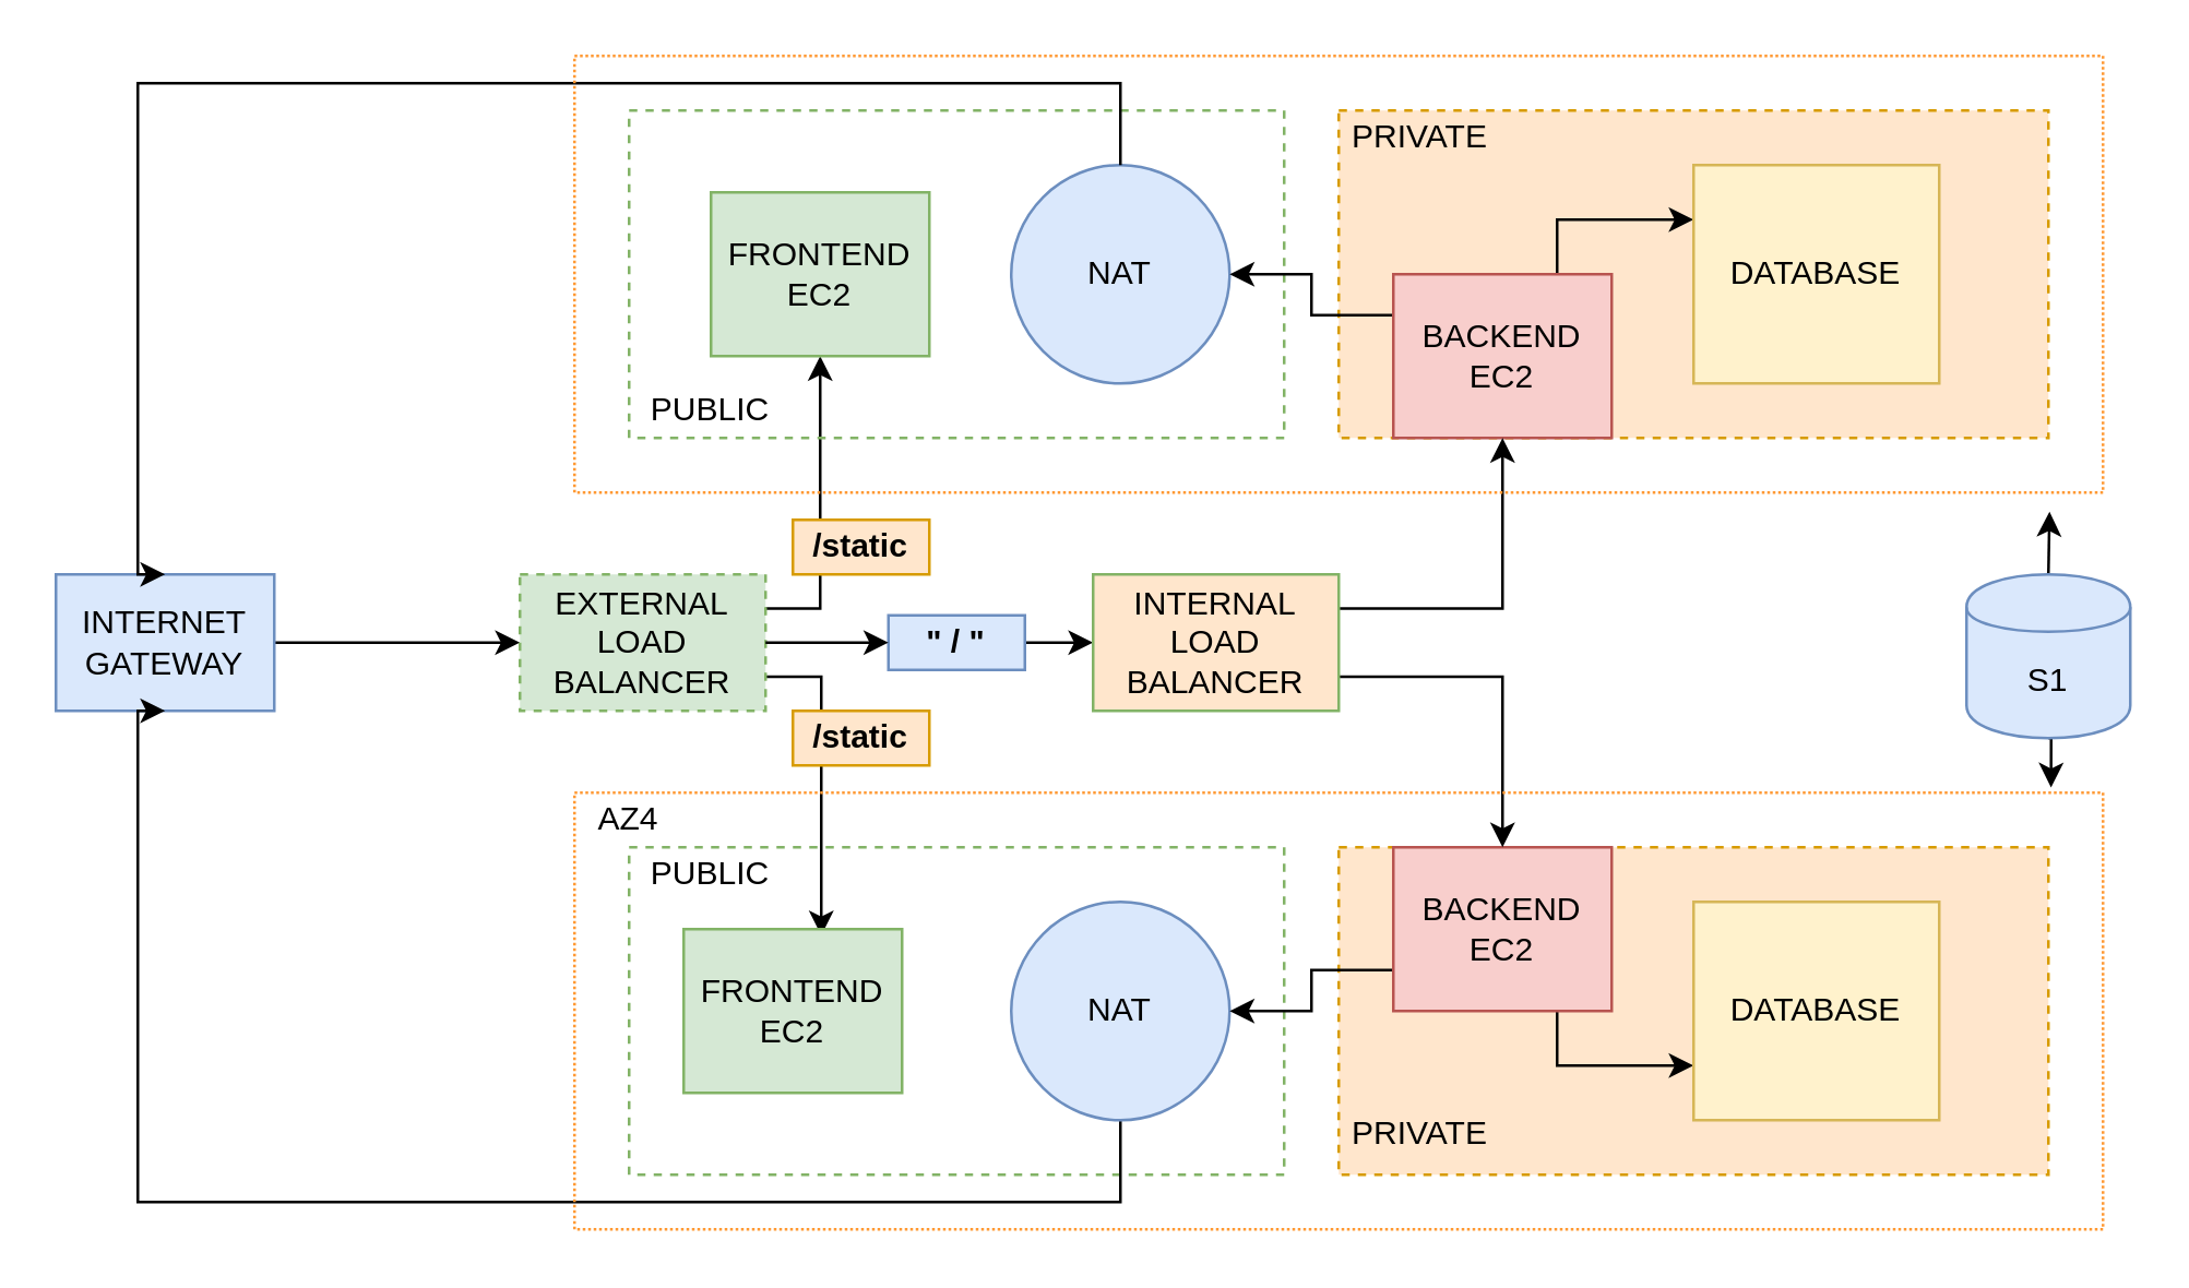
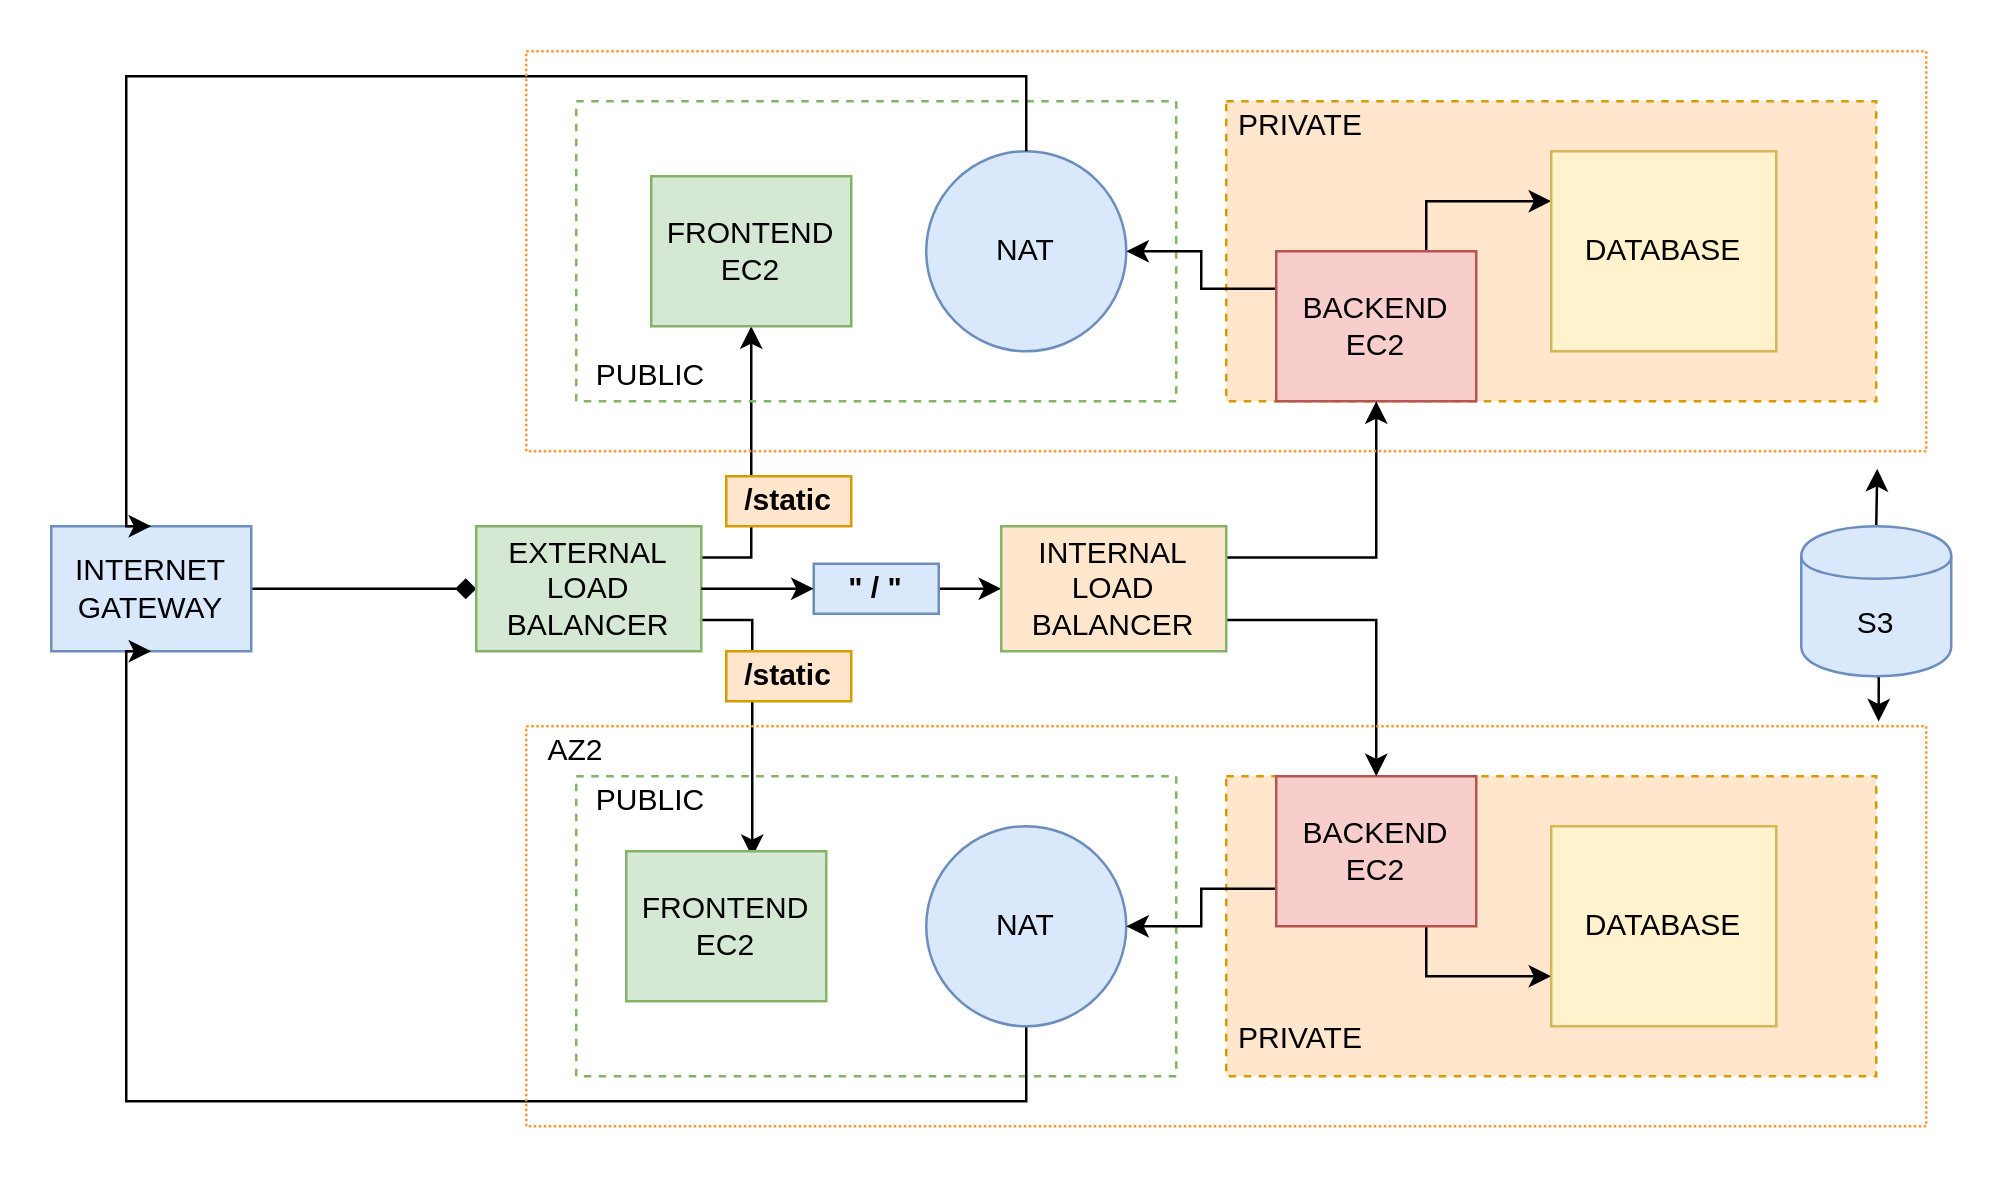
  <mxCell id="0" />
  <mxCell id="1" parent="0" />
- <mxCell id="2" style="edgeStyle=orthogonalEdgeStyle;rounded=0;orthogonalLoop=1;jettySize=auto;html=1;exitX=1;exitY=0.5;exitDx=0;exitDy=0;entryX=0;entryY=0.5;entryDx=0;entryDy=0;" edge="1" parent="1" source="3" target="7"><mxGeometry relative="1" as="geometry" /></mxCell>
+ <mxCell id="2" style="edgeStyle=orthogonalEdgeStyle;rounded=0;orthogonalLoop=1;jettySize=auto;html=1;exitX=1;exitY=0.5;exitDx=0;exitDy=0;entryX=0;entryY=0.5;entryDx=0;entryDy=0;endArrow=diamond;" edge="1" parent="1" source="3" target="7"><mxGeometry relative="1" as="geometry" /></mxCell>
  <mxCell id="3" value="INTERNET GATEWAY" style="rounded=0;whiteSpace=wrap;html=1;fillColor=#dae8fc;strokeColor=#6c8ebf;" vertex="1" parent="1"><mxGeometry x="20" y="210" width="80" height="50" as="geometry" /></mxCell>
  <mxCell id="4" style="edgeStyle=orthogonalEdgeStyle;rounded=0;orthogonalLoop=1;jettySize=auto;html=1;exitX=1;exitY=0.25;exitDx=0;exitDy=0;entryX=0.5;entryY=1;entryDx=0;entryDy=0;" edge="1" parent="1" source="7" target="11"><mxGeometry relative="1" as="geometry" /></mxCell>
  <mxCell id="5" style="edgeStyle=orthogonalEdgeStyle;rounded=0;orthogonalLoop=1;jettySize=auto;html=1;exitX=1;exitY=0.75;exitDx=0;exitDy=0;entryX=0.63;entryY=0.039;entryDx=0;entryDy=0;entryPerimeter=0;" edge="1" parent="1" source="7" target="12"><mxGeometry relative="1" as="geometry" /></mxCell>
  <mxCell id="6" style="edgeStyle=orthogonalEdgeStyle;rounded=0;orthogonalLoop=1;jettySize=auto;html=1;exitX=1;exitY=0.5;exitDx=0;exitDy=0;entryX=0;entryY=0.5;entryDx=0;entryDy=0;" edge="1" parent="1" source="39" target="31"><mxGeometry relative="1" as="geometry" /></mxCell>
- <mxCell id="7" value="EXTERNAL LOAD BALANCER" style="rounded=0;whiteSpace=wrap;html=1;fillColor=#d5e8d4;strokeColor=#82b366;dashed=1;" vertex="1" parent="1"><mxGeometry x="190" y="210" width="90" height="50" as="geometry" /></mxCell>
+ <mxCell id="7" value="EXTERNAL LOAD BALANCER" style="rounded=0;whiteSpace=wrap;html=1;fillColor=#d5e8d4;strokeColor=#82b366;" vertex="1" parent="1"><mxGeometry x="190" y="210" width="90" height="50" as="geometry" /></mxCell>
  <mxCell id="8" value="" style="rounded=0;whiteSpace=wrap;html=1;dashed=1;fillColor=none;strokeColor=#82b366;" vertex="1" parent="1"><mxGeometry x="230" y="40" width="240" height="120" as="geometry" /></mxCell>
  <mxCell id="9" value="" style="rounded=0;whiteSpace=wrap;html=1;dashed=1;fillColor=none;strokeColor=#82b366;" vertex="1" parent="1"><mxGeometry x="230" y="310" width="240" height="120" as="geometry" /></mxCell>
  <mxCell id="10" value="" style="rounded=0;whiteSpace=wrap;html=1;dashed=1;fillColor=#ffe6cc;strokeColor=#d79b00;" vertex="1" parent="1"><mxGeometry x="490" y="40" width="260" height="120" as="geometry" /></mxCell>
  <mxCell id="11" value="FRONTEND EC2" style="rounded=0;whiteSpace=wrap;html=1;fillColor=#d5e8d4;strokeColor=#82b366;" vertex="1" parent="1"><mxGeometry x="260" y="70" width="80" height="60" as="geometry" /></mxCell>
  <mxCell id="12" value="FRONTEND EC2" style="rounded=0;whiteSpace=wrap;html=1;fillColor=#d5e8d4;strokeColor=#82b366;" vertex="1" parent="1"><mxGeometry x="250" y="340" width="80" height="60" as="geometry" /></mxCell>
  <mxCell id="13" value="NAT" style="ellipse;whiteSpace=wrap;html=1;aspect=fixed;fillColor=#dae8fc;strokeColor=#6c8ebf;" vertex="1" parent="1"><mxGeometry x="370" y="60" width="80" height="80" as="geometry" /></mxCell>
  <mxCell id="14" style="edgeStyle=orthogonalEdgeStyle;rounded=0;orthogonalLoop=1;jettySize=auto;html=1;exitX=0.5;exitY=1;exitDx=0;exitDy=0;entryX=0.5;entryY=1;entryDx=0;entryDy=0;" edge="1" parent="1" source="15" target="3"><mxGeometry relative="1" as="geometry"><Array as="points"><mxPoint x="410" y="440" /><mxPoint x="50" y="440" /></Array></mxGeometry></mxCell>
  <mxCell id="15" value="NAT" style="ellipse;whiteSpace=wrap;html=1;aspect=fixed;fillColor=#dae8fc;strokeColor=#6c8ebf;" vertex="1" parent="1"><mxGeometry x="370" y="330" width="80" height="80" as="geometry" /></mxCell>
  <mxCell id="16" value="PUBLIC" style="text;html=1;strokeColor=none;fillColor=none;align=center;verticalAlign=middle;whiteSpace=wrap;rounded=0;" vertex="1" parent="1"><mxGeometry x="240" y="140" width="40" height="20" as="geometry" /></mxCell>
  <mxCell id="17" value="PUBLIC" style="text;html=1;strokeColor=none;fillColor=none;align=center;verticalAlign=middle;whiteSpace=wrap;rounded=0;" vertex="1" parent="1"><mxGeometry x="240" y="310" width="40" height="20" as="geometry" /></mxCell>
  <mxCell id="18" value="" style="rounded=0;whiteSpace=wrap;html=1;dashed=1;fillColor=#ffe6cc;strokeColor=#d79b00;" vertex="1" parent="1"><mxGeometry x="490" y="310" width="260" height="120" as="geometry" /></mxCell>
  <mxCell id="19" style="edgeStyle=orthogonalEdgeStyle;rounded=0;orthogonalLoop=1;jettySize=auto;html=1;exitX=0.75;exitY=0;exitDx=0;exitDy=0;entryX=0;entryY=0.25;entryDx=0;entryDy=0;" edge="1" parent="1" source="21" target="27"><mxGeometry relative="1" as="geometry" /></mxCell>
  <mxCell id="20" style="edgeStyle=orthogonalEdgeStyle;rounded=0;orthogonalLoop=1;jettySize=auto;html=1;exitX=0;exitY=0.25;exitDx=0;exitDy=0;entryX=1;entryY=0.5;entryDx=0;entryDy=0;" edge="1" parent="1" source="21" target="13"><mxGeometry relative="1" as="geometry" /></mxCell>
  <mxCell id="21" value="BACKEND&lt;br&gt;&lt;span style=&quot;color: rgba(0 , 0 , 0 , 0) ; font-family: monospace ; font-size: 0px&quot;&gt;%3CmxGraphModel%3E%3Croot%3E%3CmxCell%20id%3D%220%22%2F%3E%3CmxCell%20id%3D%221%22%20parent%3D%220%22%2F%3E%3CmxCell%20id%3D%222%22%20value%3D%22FRONTEND%20EC2%22%20style%3D%22rounded%3D0%3BwhiteSpace%3Dwrap%3Bhtml%3D1%3BfillColor%3D%23d5e8d4%3BstrokeColor%3D%2382b366%3B%22%20vertex%3D%221%22%20parent%3D%221%22%3E%3CmxGeometry%20x%3D%22300%22%20y%3D%2280%22%20width%3D%2280%22%20height%3D%2260%22%20as%3D%22geometry%22%2F%3E%3C%2FmxCell%3E%3C%2Froot%3E%3C%2FmxGraphModel%3E&lt;/span&gt;EC2" style="rounded=0;whiteSpace=wrap;html=1;fillColor=#f8cecc;strokeColor=#b85450;" vertex="1" parent="1"><mxGeometry x="510" y="100" width="80" height="60" as="geometry" /></mxCell>
  <mxCell id="22" style="edgeStyle=orthogonalEdgeStyle;rounded=0;orthogonalLoop=1;jettySize=auto;html=1;exitX=0.75;exitY=1;exitDx=0;exitDy=0;entryX=0;entryY=0.75;entryDx=0;entryDy=0;" edge="1" parent="1" source="24" target="28"><mxGeometry relative="1" as="geometry" /></mxCell>
  <mxCell id="23" style="edgeStyle=orthogonalEdgeStyle;rounded=0;orthogonalLoop=1;jettySize=auto;html=1;exitX=0;exitY=0.75;exitDx=0;exitDy=0;entryX=1;entryY=0.5;entryDx=0;entryDy=0;" edge="1" parent="1" source="24" target="15"><mxGeometry relative="1" as="geometry" /></mxCell>
  <mxCell id="24" value="BACKEND&lt;br&gt;&lt;span style=&quot;color: rgba(0 , 0 , 0 , 0) ; font-family: monospace ; font-size: 0px&quot;&gt;%3CmxGraphModel%3E%3Croot%3E%3CmxCell%20id%3D%220%22%2F%3E%3CmxCell%20id%3D%221%22%20parent%3D%220%22%2F%3E%3CmxCell%20id%3D%222%22%20value%3D%22FRONTEND%20EC2%22%20style%3D%22rounded%3D0%3BwhiteSpace%3Dwrap%3Bhtml%3D1%3BfillColor%3D%23d5e8d4%3BstrokeColor%3D%2382b366%3B%22%20vertex%3D%221%22%20parent%3D%221%22%3E%3CmxGeometry%20x%3D%22300%22%20y%3D%2280%22%20width%3D%2280%22%20height%3D%2260%22%20as%3D%22geometry%22%2F%3E%3C%2FmxCell%3E%3C%2Froot%3E%3C%2FmxGraphModel%3E&lt;/span&gt;EC2" style="rounded=0;whiteSpace=wrap;html=1;fillColor=#f8cecc;strokeColor=#b85450;" vertex="1" parent="1"><mxGeometry x="510" y="310" width="80" height="60" as="geometry" /></mxCell>
  <mxCell id="25" value="PRIVATE" style="text;html=1;strokeColor=none;fillColor=none;align=center;verticalAlign=middle;whiteSpace=wrap;rounded=0;" vertex="1" parent="1"><mxGeometry x="500" y="40" width="40" height="20" as="geometry" /></mxCell>
  <mxCell id="26" value="PRIVATE" style="text;html=1;strokeColor=none;fillColor=none;align=center;verticalAlign=middle;whiteSpace=wrap;rounded=0;" vertex="1" parent="1"><mxGeometry x="500" y="405" width="40" height="20" as="geometry" /></mxCell>
  <mxCell id="27" value="DATABASE" style="rounded=0;whiteSpace=wrap;html=1;fillColor=#fff2cc;strokeColor=#d6b656;" vertex="1" parent="1"><mxGeometry x="620" y="60" width="90" height="80" as="geometry" /></mxCell>
  <mxCell id="28" value="DATABASE" style="rounded=0;whiteSpace=wrap;html=1;fillColor=#fff2cc;strokeColor=#d6b656;" vertex="1" parent="1"><mxGeometry x="620" y="330" width="90" height="80" as="geometry" /></mxCell>
  <mxCell id="29" style="edgeStyle=orthogonalEdgeStyle;rounded=0;orthogonalLoop=1;jettySize=auto;html=1;exitX=1;exitY=0.25;exitDx=0;exitDy=0;entryX=0.5;entryY=1;entryDx=0;entryDy=0;" edge="1" parent="1" source="31" target="21"><mxGeometry relative="1" as="geometry" /></mxCell>
  <mxCell id="30" style="edgeStyle=orthogonalEdgeStyle;rounded=0;orthogonalLoop=1;jettySize=auto;html=1;exitX=1;exitY=0.75;exitDx=0;exitDy=0;entryX=0.5;entryY=0;entryDx=0;entryDy=0;" edge="1" parent="1" source="31" target="24"><mxGeometry relative="1" as="geometry" /></mxCell>
  <mxCell id="31" value="INTERNAL LOAD BALANCER" style="rounded=0;whiteSpace=wrap;html=1;fillColor=#ffe6cc;strokeColor=#82b366;" vertex="1" parent="1"><mxGeometry x="400" y="210" width="90" height="50" as="geometry" /></mxCell>
  <mxCell id="32" style="edgeStyle=orthogonalEdgeStyle;rounded=0;orthogonalLoop=1;jettySize=auto;html=1;exitX=0.5;exitY=0;exitDx=0;exitDy=0;entryX=0.965;entryY=1.044;entryDx=0;entryDy=0;entryPerimeter=0;" edge="1" parent="1" source="34"><mxGeometry relative="1" as="geometry"><mxPoint x="750.4" y="187.04" as="targetPoint" /></mxGeometry></mxCell>
  <mxCell id="33" style="edgeStyle=orthogonalEdgeStyle;rounded=0;orthogonalLoop=1;jettySize=auto;html=1;exitX=0.5;exitY=1;exitDx=0;exitDy=0;entryX=0.966;entryY=-0.012;entryDx=0;entryDy=0;entryPerimeter=0;" edge="1" parent="1" source="34"><mxGeometry relative="1" as="geometry"><mxPoint x="750.96" y="288.08" as="targetPoint" /></mxGeometry></mxCell>
- <mxCell id="34" value="S1" style="shape=cylinder;whiteSpace=wrap;html=1;boundedLbl=1;backgroundOutline=1;fillColor=#dae8fc;strokeColor=#6c8ebf;" vertex="1" parent="1"><mxGeometry x="720" y="210" width="60" height="60" as="geometry" /></mxCell>
- <mxCell id="35" value="AZ4" style="text;html=1;strokeColor=none;fillColor=none;align=center;verticalAlign=middle;whiteSpace=wrap;rounded=0;dashed=1;dashPattern=1 1;" vertex="1" parent="1"><mxGeometry x="210" y="290" width="40" height="20" as="geometry" /></mxCell>
+ <mxCell id="34" value="S3" style="shape=cylinder;whiteSpace=wrap;html=1;boundedLbl=1;backgroundOutline=1;fillColor=#dae8fc;strokeColor=#6c8ebf;" vertex="1" parent="1"><mxGeometry x="720" y="210" width="60" height="60" as="geometry" /></mxCell>
+ <mxCell id="35" value="AZ2" style="text;html=1;strokeColor=none;fillColor=none;align=center;verticalAlign=middle;whiteSpace=wrap;rounded=0;dashed=1;dashPattern=1 1;" vertex="1" parent="1"><mxGeometry x="210" y="290" width="40" height="20" as="geometry" /></mxCell>
  <mxCell id="36" style="edgeStyle=orthogonalEdgeStyle;rounded=0;orthogonalLoop=1;jettySize=auto;html=1;exitX=0.5;exitY=0;exitDx=0;exitDy=0;entryX=0.5;entryY=0;entryDx=0;entryDy=0;" edge="1" parent="1" source="13" target="3"><mxGeometry relative="1" as="geometry"><mxPoint x="410" y="60" as="sourcePoint" /><mxPoint x="50" y="210" as="targetPoint" /><Array as="points"><mxPoint x="410" y="30" /><mxPoint x="50" y="30" /></Array></mxGeometry></mxCell>
  <mxCell id="37" value="&lt;b&gt;/static&lt;/b&gt;" style="rounded=0;whiteSpace=wrap;html=1;fillColor=#ffe6cc;strokeColor=#d79b00;" vertex="1" parent="1"><mxGeometry x="290" y="190" width="50" height="20" as="geometry" /></mxCell>
  <mxCell id="38" value="&lt;b&gt;/static&lt;/b&gt;" style="rounded=0;whiteSpace=wrap;html=1;fillColor=#ffe6cc;strokeColor=#d79b00;" vertex="1" parent="1"><mxGeometry x="290" y="260" width="50" height="20" as="geometry" /></mxCell>
  <mxCell id="39" value="&lt;b&gt;&quot; / &quot;&lt;/b&gt;" style="rounded=0;whiteSpace=wrap;html=1;fillColor=#dae8fc;strokeColor=#6c8ebf;" vertex="1" parent="1"><mxGeometry x="325" y="225" width="50" height="20" as="geometry" /></mxCell>
  <mxCell id="40" style="edgeStyle=orthogonalEdgeStyle;rounded=0;orthogonalLoop=1;jettySize=auto;html=1;exitX=1;exitY=0.5;exitDx=0;exitDy=0;entryX=0;entryY=0.5;entryDx=0;entryDy=0;" edge="1" parent="1" source="7" target="39"><mxGeometry relative="1" as="geometry"><mxPoint x="280" y="235" as="sourcePoint" /><mxPoint x="400" y="235" as="targetPoint" /></mxGeometry></mxCell>
  <mxCell id="41" value="" style="rounded=0;whiteSpace=wrap;html=1;fillColor=none;dashed=1;dashPattern=1 1;strokeColor=#FF9933;" vertex="1" parent="1"><mxGeometry x="210" y="20" width="560" height="160" as="geometry" /></mxCell>
  <mxCell id="42" value="" style="rounded=0;whiteSpace=wrap;html=1;fillColor=none;dashed=1;dashPattern=1 1;strokeColor=#FF9933;" vertex="1" parent="1"><mxGeometry x="210" y="290" width="560" height="160" as="geometry" /></mxCell>
